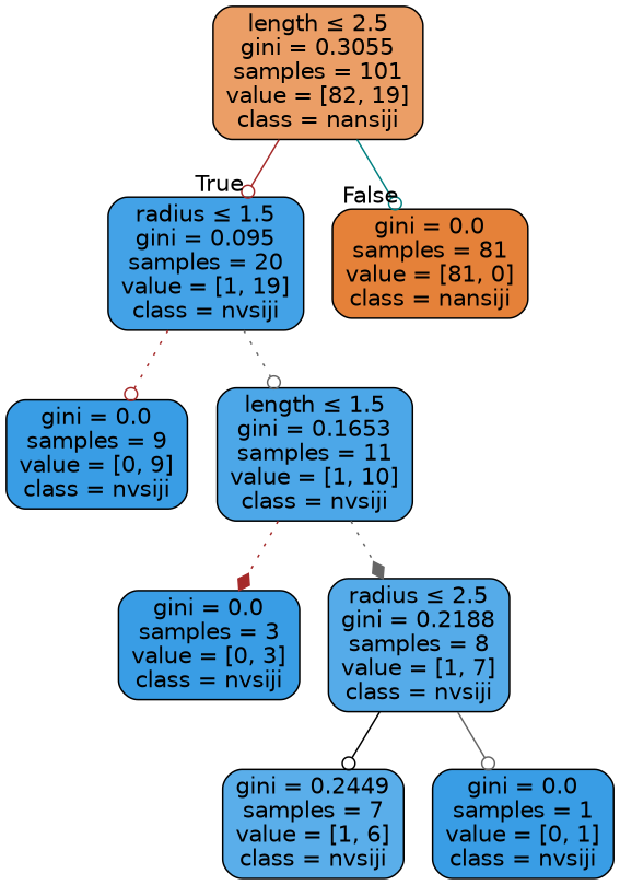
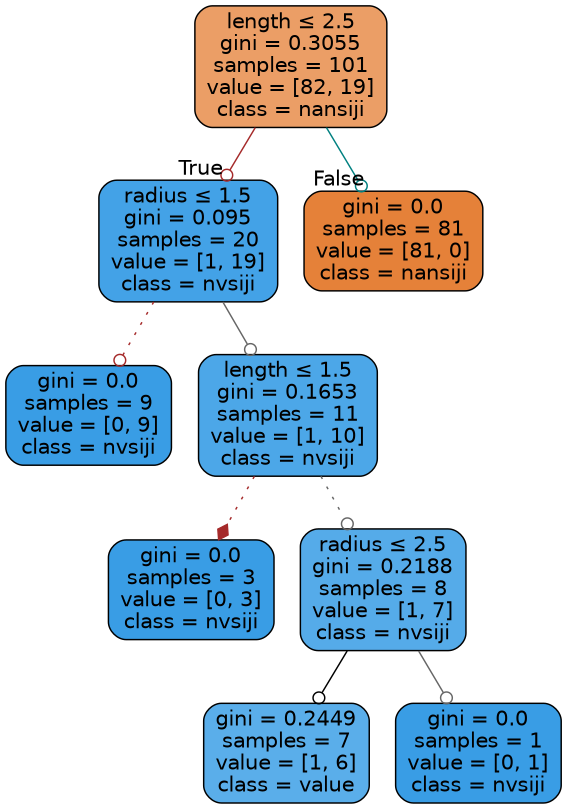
  digraph {
    node [color=black fillcolor="#399de5ff" fontname=helvetica shape=box style="filled, rounded"]
    edge [arrowhead=odot color=brown fontname=helvetica style=solid]
    n1 [fillcolor="#e58139c4" label=<length &le; 2.5<br/>gini = 0.3055<br/>samples = 101<br/>value = [82, 19]<br/>class = nansiji>]
    n2 [fillcolor="#399de5f2" label=<radius &le; 1.5<br/>gini = 0.095<br/>samples = 20<br/>value = [1, 19]<br/>class = nvsiji>]
    n3 [fillcolor="#e58139ff" label=<gini = 0.0<br/>samples = 81<br/>value = [81, 0]<br/>class = nansiji>]
    n4 [label=<gini = 0.0<br/>samples = 9<br/>value = [0, 9]<br/>class = nvsiji>]
    n5 [fillcolor="#399de5e6" label=<length &le; 1.5<br/>gini = 0.1653<br/>samples = 11<br/>value = [1, 10]<br/>class = nvsiji>]
    n6 [label=<gini = 0.0<br/>samples = 3<br/>value = [0, 3]<br/>class = nvsiji>]
    n7 [fillcolor="#399de5db" label=<radius &le; 2.5<br/>gini = 0.2188<br/>samples = 8<br/>value = [1, 7]<br/>class = nvsiji>]
-   n8 [fillcolor="#399de5d4" label=<gini = 0.2449<br/>samples = 7<br/>value = [1, 6]<br/>class = nvsiji>]
+   n8 [fillcolor="#399de5d4" label=<gini = 0.2449<br/>samples = 7<br/>value = [1, 6]<br/>class = value>]
    n9 [label=<gini = 0.0<br/>samples = 1<br/>value = [0, 1]<br/>class = nvsiji>]
    n1 -> n2 [headlabel=True labelangle=45 labeldistance=2.5]
    n1 -> n3 [color=teal headlabel=False labelangle=-45 labeldistance=2.5]
    n2 -> n4 [style=dotted]
-   n2 -> n5 [color=gray40 style=dotted]
+   n2 -> n5 [color=gray40]
    n5 -> n6 [arrowhead=diamond style=dotted]
-   n5 -> n7 [arrowhead=diamond color=gray40 style=dotted]
+   n5 -> n7 [color=gray40 style=dotted]
    n7 -> n8 [color=black]
    n7 -> n9 [color=gray40]
  }
